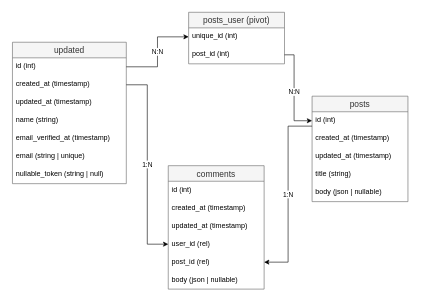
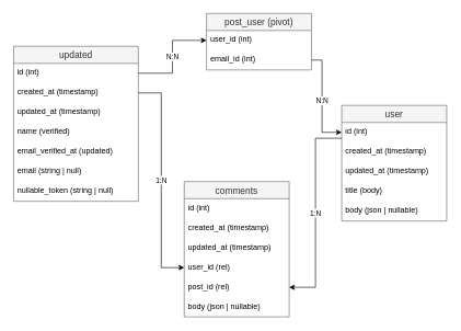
  <mxCell id="0" />
  <mxCell id="1" parent="0" />
  <mxCell id="2" value="updated" style="swimlane;fontStyle=0;childLayout=stackLayout;horizontal=1;startSize=26;horizontalStack=0;resizeParent=1;resizeParentMax=0;resizeLast=0;collapsible=1;marginBottom=0;align=center;fontSize=14;fillColor=#f5f5f5;strokeColor=#666666;fontColor=#333333;" vertex="1" parent="1"><mxGeometry x="20" y="70" width="190" height="236" as="geometry"><mxRectangle x="100" y="60" width="70" height="30" as="alternateBounds" /></mxGeometry></mxCell>
  <mxCell id="3" value="id (int)" style="text;strokeColor=none;fillColor=none;spacingLeft=4;spacingRight=4;overflow=hidden;rotatable=0;points=[[0,0.5],[1,0.5]];portConstraint=eastwest;fontSize=12;" vertex="1" parent="2"><mxGeometry y="26" width="190" height="30" as="geometry" /></mxCell>
  <mxCell id="4" value="created_at (timestamp)" style="text;strokeColor=none;fillColor=none;spacingLeft=4;spacingRight=4;overflow=hidden;rotatable=0;points=[[0,0.5],[1,0.5]];portConstraint=eastwest;fontSize=12;" vertex="1" parent="2"><mxGeometry y="56" width="190" height="30" as="geometry" /></mxCell>
  <mxCell id="5" value="updated_at (timestamp)" style="text;strokeColor=none;fillColor=none;spacingLeft=4;spacingRight=4;overflow=hidden;rotatable=0;points=[[0,0.5],[1,0.5]];portConstraint=eastwest;fontSize=12;" vertex="1" parent="2"><mxGeometry y="86" width="190" height="30" as="geometry" /></mxCell>
- <mxCell id="6" value="name (string)" style="text;strokeColor=none;fillColor=none;spacingLeft=4;spacingRight=4;overflow=hidden;rotatable=0;points=[[0,0.5],[1,0.5]];portConstraint=eastwest;fontSize=12;" vertex="1" parent="2"><mxGeometry y="116" width="190" height="30" as="geometry" /></mxCell>
- <mxCell id="7" value="email_verified_at (timestamp)" style="text;strokeColor=none;fillColor=none;spacingLeft=4;spacingRight=4;overflow=hidden;rotatable=0;points=[[0,0.5],[1,0.5]];portConstraint=eastwest;fontSize=12;" vertex="1" parent="2"><mxGeometry y="146" width="190" height="30" as="geometry" /></mxCell>
- <mxCell id="8" value="email (string | unique)" style="text;strokeColor=none;fillColor=none;spacingLeft=4;spacingRight=4;overflow=hidden;rotatable=0;points=[[0,0.5],[1,0.5]];portConstraint=eastwest;fontSize=12;" vertex="1" parent="2"><mxGeometry y="176" width="190" height="30" as="geometry" /></mxCell>
+ <mxCell id="6" value="name (verified)" style="text;strokeColor=none;fillColor=none;spacingLeft=4;spacingRight=4;overflow=hidden;rotatable=0;points=[[0,0.5],[1,0.5]];portConstraint=eastwest;fontSize=12;" vertex="1" parent="2"><mxGeometry y="116" width="190" height="30" as="geometry" /></mxCell>
+ <mxCell id="7" value="email_verified_at (updated)" style="text;strokeColor=none;fillColor=none;spacingLeft=4;spacingRight=4;overflow=hidden;rotatable=0;points=[[0,0.5],[1,0.5]];portConstraint=eastwest;fontSize=12;" vertex="1" parent="2"><mxGeometry y="146" width="190" height="30" as="geometry" /></mxCell>
+ <mxCell id="8" value="email (string | null)" style="text;strokeColor=none;fillColor=none;spacingLeft=4;spacingRight=4;overflow=hidden;rotatable=0;points=[[0,0.5],[1,0.5]];portConstraint=eastwest;fontSize=12;" vertex="1" parent="2"><mxGeometry y="176" width="190" height="30" as="geometry" /></mxCell>
  <mxCell id="9" value="nullable_token (string | null)" style="text;strokeColor=none;fillColor=none;spacingLeft=4;spacingRight=4;overflow=hidden;rotatable=0;points=[[0,0.5],[1,0.5]];portConstraint=eastwest;fontSize=12;" vertex="1" parent="2"><mxGeometry y="206" width="190" height="30" as="geometry" /></mxCell>
- <mxCell id="10" value="posts" style="swimlane;fontStyle=0;childLayout=stackLayout;horizontal=1;startSize=26;horizontalStack=0;resizeParent=1;resizeParentMax=0;resizeLast=0;collapsible=1;marginBottom=0;align=center;fontSize=14;fillColor=#f5f5f5;strokeColor=#666666;fontColor=#333333;" vertex="1" parent="1"><mxGeometry x="520" y="160" width="160" height="176" as="geometry"><mxRectangle x="100" y="60" width="70" height="30" as="alternateBounds" /></mxGeometry></mxCell>
+ <mxCell id="10" value="user" style="swimlane;fontStyle=0;childLayout=stackLayout;horizontal=1;startSize=26;horizontalStack=0;resizeParent=1;resizeParentMax=0;resizeLast=0;collapsible=1;marginBottom=0;align=center;fontSize=14;fillColor=#f5f5f5;strokeColor=#666666;fontColor=#333333;" vertex="1" parent="1"><mxGeometry x="520" y="160" width="160" height="176" as="geometry"><mxRectangle x="100" y="60" width="70" height="30" as="alternateBounds" /></mxGeometry></mxCell>
  <mxCell id="11" value="id (int)" style="text;strokeColor=none;fillColor=none;spacingLeft=4;spacingRight=4;overflow=hidden;rotatable=0;points=[[0,0.5],[1,0.5]];portConstraint=eastwest;fontSize=12;" vertex="1" parent="10"><mxGeometry y="26" width="160" height="30" as="geometry" /></mxCell>
  <mxCell id="12" value="created_at (timestamp)" style="text;strokeColor=none;fillColor=none;spacingLeft=4;spacingRight=4;overflow=hidden;rotatable=0;points=[[0,0.5],[1,0.5]];portConstraint=eastwest;fontSize=12;" vertex="1" parent="10"><mxGeometry y="56" width="160" height="30" as="geometry" /></mxCell>
  <mxCell id="13" value="updated_at (timestamp)" style="text;strokeColor=none;fillColor=none;spacingLeft=4;spacingRight=4;overflow=hidden;rotatable=0;points=[[0,0.5],[1,0.5]];portConstraint=eastwest;fontSize=12;" vertex="1" parent="10"><mxGeometry y="86" width="160" height="30" as="geometry" /></mxCell>
- <mxCell id="14" value="title (string)" style="text;strokeColor=none;fillColor=none;spacingLeft=4;spacingRight=4;overflow=hidden;rotatable=0;points=[[0,0.5],[1,0.5]];portConstraint=eastwest;fontSize=12;" vertex="1" parent="10"><mxGeometry y="116" width="160" height="30" as="geometry" /></mxCell>
+ <mxCell id="14" value="title (body)" style="text;strokeColor=none;fillColor=none;spacingLeft=4;spacingRight=4;overflow=hidden;rotatable=0;points=[[0,0.5],[1,0.5]];portConstraint=eastwest;fontSize=12;" vertex="1" parent="10"><mxGeometry y="116" width="160" height="30" as="geometry" /></mxCell>
  <mxCell id="15" value="body (json | nullable)" style="text;strokeColor=none;fillColor=none;spacingLeft=4;spacingRight=4;overflow=hidden;rotatable=0;points=[[0,0.5],[1,0.5]];portConstraint=eastwest;fontSize=12;" vertex="1" parent="10"><mxGeometry y="146" width="160" height="30" as="geometry" /></mxCell>
- <mxCell id="16" value="posts_user (pivot)" style="swimlane;fontStyle=0;childLayout=stackLayout;horizontal=1;startSize=26;horizontalStack=0;resizeParent=1;resizeParentMax=0;resizeLast=0;collapsible=1;marginBottom=0;align=center;fontSize=14;fillColor=#f5f5f5;strokeColor=#666666;fontColor=#333333;" vertex="1" parent="1"><mxGeometry x="314" y="20" width="160" height="86" as="geometry"><mxRectangle x="100" y="60" width="70" height="30" as="alternateBounds" /></mxGeometry></mxCell>
- <mxCell id="17" value="unique_id (int)" style="text;strokeColor=none;fillColor=none;spacingLeft=4;spacingRight=4;overflow=hidden;rotatable=0;points=[[0,0.5],[1,0.5]];portConstraint=eastwest;fontSize=12;" vertex="1" parent="16"><mxGeometry y="26" width="160" height="30" as="geometry" /></mxCell>
- <mxCell id="18" value="post_id (int)" style="text;strokeColor=none;fillColor=none;spacingLeft=4;spacingRight=4;overflow=hidden;rotatable=0;points=[[0,0.5],[1,0.5]];portConstraint=eastwest;fontSize=12;" vertex="1" parent="16"><mxGeometry y="56" width="160" height="30" as="geometry" /></mxCell>
+ <mxCell id="16" value="post_user (pivot)" style="swimlane;fontStyle=0;childLayout=stackLayout;horizontal=1;startSize=26;horizontalStack=0;resizeParent=1;resizeParentMax=0;resizeLast=0;collapsible=1;marginBottom=0;align=center;fontSize=14;fillColor=#f5f5f5;strokeColor=#666666;fontColor=#333333;" vertex="1" parent="1"><mxGeometry x="314" y="20" width="160" height="86" as="geometry"><mxRectangle x="100" y="60" width="70" height="30" as="alternateBounds" /></mxGeometry></mxCell>
+ <mxCell id="17" value="user_id (int)" style="text;strokeColor=none;fillColor=none;spacingLeft=4;spacingRight=4;overflow=hidden;rotatable=0;points=[[0,0.5],[1,0.5]];portConstraint=eastwest;fontSize=12;" vertex="1" parent="16"><mxGeometry y="26" width="160" height="30" as="geometry" /></mxCell>
+ <mxCell id="18" value="email_id (int)" style="text;strokeColor=none;fillColor=none;spacingLeft=4;spacingRight=4;overflow=hidden;rotatable=0;points=[[0,0.5],[1,0.5]];portConstraint=eastwest;fontSize=12;" vertex="1" parent="16"><mxGeometry y="56" width="160" height="30" as="geometry" /></mxCell>
  <mxCell id="19" value="N:N" style="edgeStyle=orthogonalEdgeStyle;rounded=0;orthogonalLoop=1;jettySize=auto;html=1;entryX=0;entryY=0.5;entryDx=0;entryDy=0;" edge="1" parent="1" source="3" target="17"><mxGeometry relative="1" as="geometry" /></mxCell>
  <mxCell id="20" value="N:N" style="edgeStyle=orthogonalEdgeStyle;rounded=0;orthogonalLoop=1;jettySize=auto;html=1;entryX=0;entryY=0.5;entryDx=0;entryDy=0;" edge="1" parent="1" source="18" target="11"><mxGeometry relative="1" as="geometry"><Array as="points"><mxPoint x="490" y="91" /><mxPoint x="490" y="201" /></Array></mxGeometry></mxCell>
  <mxCell id="21" value="comments" style="swimlane;fontStyle=0;childLayout=stackLayout;horizontal=1;startSize=26;horizontalStack=0;resizeParent=1;resizeParentMax=0;resizeLast=0;collapsible=1;marginBottom=0;align=center;fontSize=14;fillColor=#f5f5f5;strokeColor=#666666;fontColor=#333333;" vertex="1" parent="1"><mxGeometry x="280" y="276" width="160" height="206" as="geometry"><mxRectangle x="100" y="60" width="70" height="30" as="alternateBounds" /></mxGeometry></mxCell>
  <mxCell id="22" value="id (int)" style="text;strokeColor=none;fillColor=none;spacingLeft=4;spacingRight=4;overflow=hidden;rotatable=0;points=[[0,0.5],[1,0.5]];portConstraint=eastwest;fontSize=12;" vertex="1" parent="21"><mxGeometry y="26" width="160" height="30" as="geometry" /></mxCell>
  <mxCell id="23" value="created_at (timestamp)" style="text;strokeColor=none;fillColor=none;spacingLeft=4;spacingRight=4;overflow=hidden;rotatable=0;points=[[0,0.5],[1,0.5]];portConstraint=eastwest;fontSize=12;" vertex="1" parent="21"><mxGeometry y="56" width="160" height="30" as="geometry" /></mxCell>
  <mxCell id="24" value="updated_at (timestamp)" style="text;strokeColor=none;fillColor=none;spacingLeft=4;spacingRight=4;overflow=hidden;rotatable=0;points=[[0,0.5],[1,0.5]];portConstraint=eastwest;fontSize=12;" vertex="1" parent="21"><mxGeometry y="86" width="160" height="30" as="geometry" /></mxCell>
  <mxCell id="25" value="user_id (rel)" style="text;strokeColor=none;fillColor=none;spacingLeft=4;spacingRight=4;overflow=hidden;rotatable=0;points=[[0,0.5],[1,0.5]];portConstraint=eastwest;fontSize=12;" vertex="1" parent="21"><mxGeometry y="116" width="160" height="30" as="geometry" /></mxCell>
  <mxCell id="26" value="post_id (rel)" style="text;strokeColor=none;fillColor=none;spacingLeft=4;spacingRight=4;overflow=hidden;rotatable=0;points=[[0,0.5],[1,0.5]];portConstraint=eastwest;fontSize=12;" vertex="1" parent="21"><mxGeometry y="146" width="160" height="30" as="geometry" /></mxCell>
  <mxCell id="27" value="body (json | nullable)" style="text;strokeColor=none;fillColor=none;spacingLeft=4;spacingRight=4;overflow=hidden;rotatable=0;points=[[0,0.5],[1,0.5]];portConstraint=eastwest;fontSize=12;" vertex="1" parent="21"><mxGeometry y="176" width="160" height="30" as="geometry" /></mxCell>
  <mxCell id="28" value="1:N" style="edgeStyle=orthogonalEdgeStyle;rounded=0;orthogonalLoop=1;jettySize=auto;html=1;entryX=0;entryY=0.5;entryDx=0;entryDy=0;" edge="1" parent="1" source="4" target="25"><mxGeometry relative="1" as="geometry" /></mxCell>
  <mxCell id="29" value="1:N" style="edgeStyle=orthogonalEdgeStyle;rounded=0;orthogonalLoop=1;jettySize=auto;html=1;entryX=1;entryY=0.5;entryDx=0;entryDy=0;" edge="1" parent="1" source="11" target="26"><mxGeometry relative="1" as="geometry"><Array as="points"><mxPoint x="480" y="210" /><mxPoint x="480" y="437" /></Array></mxGeometry></mxCell>
